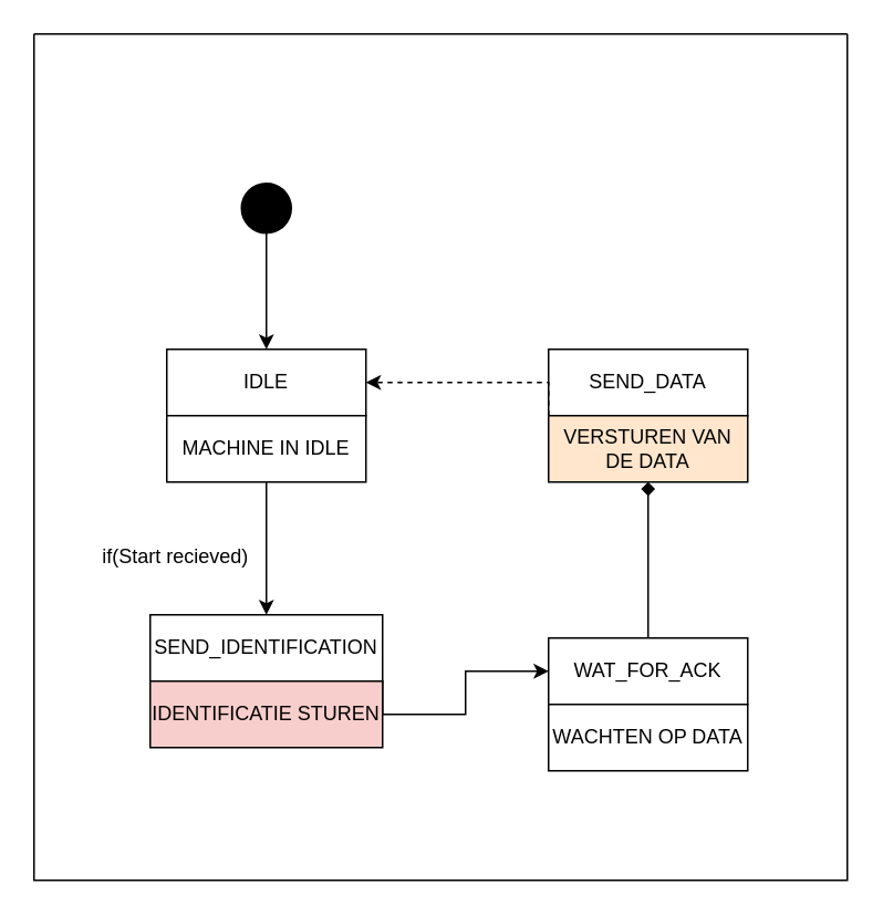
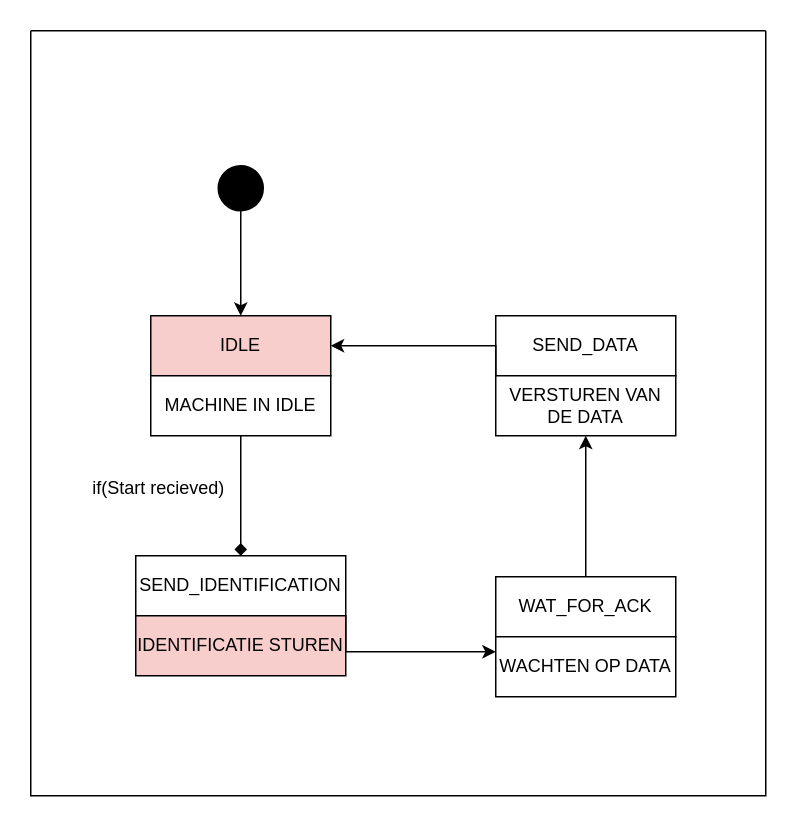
  <mxCell id="0" />
  <mxCell id="1" parent="0" />
- <mxCell id="2" value="IDLE" style="rounded=0;whiteSpace=wrap;html=1;" vertex="1" parent="1"><mxGeometry x="100" y="210" width="120" height="40" as="geometry" /></mxCell>
- <mxCell id="3" style="edgeStyle=orthogonalEdgeStyle;rounded=0;orthogonalLoop=1;jettySize=auto;html=1;exitX=0.5;exitY=1;exitDx=0;exitDy=0;entryX=0.5;entryY=0;entryDx=0;entryDy=0;" edge="1" parent="1" source="4" target="8"><mxGeometry relative="1" as="geometry" /></mxCell>
+ <mxCell id="2" value="IDLE" style="rounded=0;whiteSpace=wrap;html=1;fillColor=#f8cecc;" vertex="1" parent="1"><mxGeometry x="100" y="210" width="120" height="40" as="geometry" /></mxCell>
+ <mxCell id="3" style="edgeStyle=orthogonalEdgeStyle;rounded=0;orthogonalLoop=1;jettySize=auto;html=1;exitX=0.5;exitY=1;exitDx=0;exitDy=0;entryX=0.5;entryY=0;entryDx=0;entryDy=0;endArrow=diamond;" edge="1" parent="1" source="4" target="8"><mxGeometry relative="1" as="geometry" /></mxCell>
  <mxCell id="4" value="MACHINE IN IDLE" style="rounded=0;whiteSpace=wrap;html=1;" vertex="1" parent="1"><mxGeometry x="100" y="250" width="120" height="40" as="geometry" /></mxCell>
  <mxCell id="5" value="" style="swimlane;startSize=0;fillColor=#FFFFFF;" vertex="1" parent="1"><mxGeometry x="20" y="20" width="490" height="510" as="geometry" /></mxCell>
  <mxCell id="6" value="" style="ellipse;whiteSpace=wrap;html=1;aspect=fixed;fillColor=#000000;" vertex="1" parent="5"><mxGeometry x="125" y="90" width="30" height="30" as="geometry" /></mxCell>
- <mxCell id="7" style="edgeStyle=orthogonalEdgeStyle;rounded=0;orthogonalLoop=1;jettySize=auto;html=1;exitX=1;exitY=1;exitDx=0;exitDy=0;" edge="1" parent="5" source="8" target="11"><mxGeometry relative="1" as="geometry" /></mxCell>
+ <mxCell id="7" style="edgeStyle=orthogonalEdgeStyle;rounded=0;orthogonalLoop=1;jettySize=auto;html=1;exitX=1;exitY=1;exitDx=0;exitDy=0;entryX=0;entryY=0.25;entryDx=0;entryDy=0;" edge="1" parent="5" source="8" target="12"><mxGeometry relative="1" as="geometry" /></mxCell>
  <mxCell id="8" value="SEND_IDENTIFICATION" style="rounded=0;whiteSpace=wrap;html=1;" vertex="1" parent="5"><mxGeometry x="70" y="350" width="140" height="40" as="geometry" /></mxCell>
  <mxCell id="9" value="IDENTIFICATIE STUREN" style="rounded=0;whiteSpace=wrap;html=1;fillColor=#f8cecc;" vertex="1" parent="5"><mxGeometry x="70" y="390" width="140" height="40" as="geometry" /></mxCell>
- <mxCell id="10" style="edgeStyle=orthogonalEdgeStyle;rounded=0;orthogonalLoop=1;jettySize=auto;html=1;exitX=0.5;exitY=0;exitDx=0;exitDy=0;endArrow=diamond;" edge="1" parent="5" source="11" target="14"><mxGeometry relative="1" as="geometry" /></mxCell>
+ <mxCell id="10" style="edgeStyle=orthogonalEdgeStyle;rounded=0;orthogonalLoop=1;jettySize=auto;html=1;exitX=0.5;exitY=0;exitDx=0;exitDy=0;" edge="1" parent="5" source="11" target="14"><mxGeometry relative="1" as="geometry" /></mxCell>
  <mxCell id="11" value="WAT_FOR_ACK" style="rounded=0;whiteSpace=wrap;html=1;" vertex="1" parent="5"><mxGeometry x="310" y="364" width="120" height="40" as="geometry" /></mxCell>
  <mxCell id="12" value="WACHTEN OP DATA" style="rounded=0;whiteSpace=wrap;html=1;" vertex="1" parent="5"><mxGeometry x="310" y="404" width="120" height="40" as="geometry" /></mxCell>
  <mxCell id="13" value="SEND_DATA" style="rounded=0;whiteSpace=wrap;html=1;" vertex="1" parent="5"><mxGeometry x="310" y="190" width="120" height="40" as="geometry" /></mxCell>
- <mxCell id="14" value="VERSTUREN VAN DE DATA" style="rounded=0;whiteSpace=wrap;html=1;fillColor=#ffe6cc;" vertex="1" parent="5"><mxGeometry x="310" y="230" width="120" height="40" as="geometry" /></mxCell>
- <mxCell id="15" value="if(Start recieved)" style="text;html=1;align=center;verticalAlign=middle;resizable=0;points=[];autosize=1;strokeColor=none;fillColor=none;" vertex="1" parent="5"><mxGeometry x="30" y="300" width="110" height="30" as="geometry" /></mxCell>
+ <mxCell id="14" value="VERSTUREN VAN DE DATA" style="rounded=0;whiteSpace=wrap;html=1;" vertex="1" parent="5"><mxGeometry x="310" y="230" width="120" height="40" as="geometry" /></mxCell>
+ <mxCell id="15" value="if(Start recieved)" style="text;html=1;align=center;verticalAlign=middle;resizable=0;points=[];autosize=1;strokeColor=none;fillColor=none;" vertex="1" parent="5"><mxGeometry x="30" y="290" width="110" height="30" as="geometry" /></mxCell>
  <mxCell id="16" value="" style="edgeStyle=orthogonalEdgeStyle;rounded=0;orthogonalLoop=1;jettySize=auto;html=1;entryX=0.5;entryY=0;entryDx=0;entryDy=0;" edge="1" parent="1" source="6" target="2"><mxGeometry relative="1" as="geometry" /></mxCell>
- <mxCell id="17" style="edgeStyle=orthogonalEdgeStyle;rounded=0;orthogonalLoop=1;jettySize=auto;html=1;exitX=0;exitY=0;exitDx=0;exitDy=0;entryX=1;entryY=0.5;entryDx=0;entryDy=0;dashed=1;" edge="1" parent="1" source="14" target="2"><mxGeometry relative="1" as="geometry" /></mxCell>
+ <mxCell id="17" style="edgeStyle=orthogonalEdgeStyle;rounded=0;orthogonalLoop=1;jettySize=auto;html=1;exitX=0;exitY=0;exitDx=0;exitDy=0;entryX=1;entryY=0.5;entryDx=0;entryDy=0;" edge="1" parent="1" source="14" target="2"><mxGeometry relative="1" as="geometry" /></mxCell>
